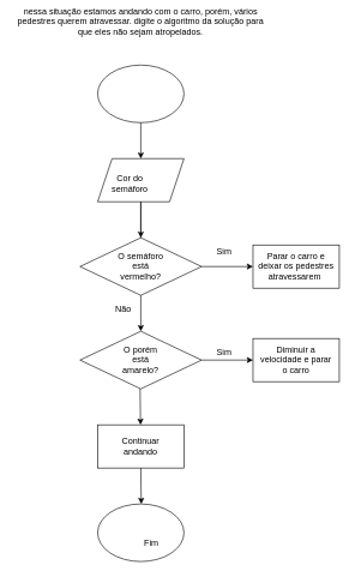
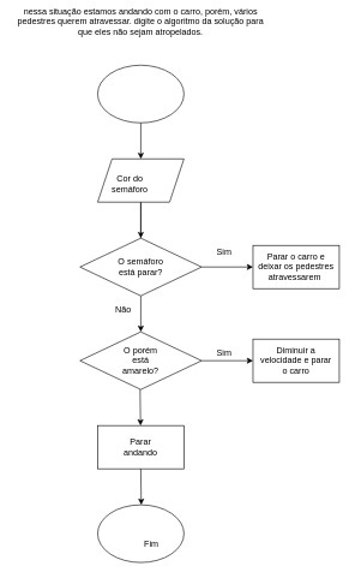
  <mxCell id="0" />
  <mxCell id="1" parent="0" />
  <mxCell id="2" value="&lt;font style=&quot;vertical-align: inherit&quot;&gt;&lt;font style=&quot;vertical-align: inherit&quot;&gt;nessa situação estamos andando com o carro, porém, vários pedestres querem atravessar. digite o algoritmo da solução para que eles não sejam atropelados.&lt;/font&gt;&lt;/font&gt;" style="text;html=1;strokeColor=none;fillColor=none;align=center;verticalAlign=middle;whiteSpace=wrap;rounded=0;" vertex="1" parent="1"><mxGeometry x="20" y="20" width="350" height="20" as="geometry" /></mxCell>
  <mxCell id="3" value="" style="ellipse;whiteSpace=wrap;html=1;" vertex="1" parent="1"><mxGeometry x="135" y="90" width="120" height="80" as="geometry" /></mxCell>
  <mxCell id="4" value="" style="endArrow=classic;html=1;" edge="1" parent="1"><mxGeometry width="50" height="50" relative="1" as="geometry"><mxPoint x="195" y="170" as="sourcePoint" /><mxPoint x="195" y="220" as="targetPoint" /><Array as="points" /></mxGeometry></mxCell>
  <mxCell id="5" value="" style="edgeStyle=orthogonalEdgeStyle;rounded=0;orthogonalLoop=1;jettySize=auto;html=1;" edge="1" parent="1" source="6" target="10"><mxGeometry relative="1" as="geometry" /></mxCell>
  <mxCell id="6" value="" style="shape=parallelogram;perimeter=parallelogramPerimeter;whiteSpace=wrap;html=1;fixedSize=1;" vertex="1" parent="1"><mxGeometry x="135" y="220" width="120" height="60" as="geometry" /></mxCell>
  <mxCell id="7" value="&lt;font style=&quot;vertical-align: inherit&quot;&gt;&lt;font style=&quot;vertical-align: inherit&quot;&gt;&lt;font style=&quot;vertical-align: inherit&quot;&gt;&lt;font style=&quot;vertical-align: inherit&quot;&gt;Cor do semáforo&lt;/font&gt;&lt;/font&gt;&lt;/font&gt;&lt;/font&gt;" style="text;html=1;strokeColor=none;fillColor=none;align=center;verticalAlign=middle;whiteSpace=wrap;rounded=0;" vertex="1" parent="1"><mxGeometry x="160" y="245" width="40" height="20" as="geometry" /></mxCell>
  <mxCell id="8" value="" style="endArrow=classic;html=1;" edge="1" parent="1"><mxGeometry width="50" height="50" relative="1" as="geometry"><mxPoint x="195" y="280" as="sourcePoint" /><mxPoint x="195" y="330" as="targetPoint" /><Array as="points" /></mxGeometry></mxCell>
  <mxCell id="9" value="" style="rhombus;whiteSpace=wrap;html=1;" vertex="1" parent="1"><mxGeometry x="110.5" y="330" width="169" height="80" as="geometry" /></mxCell>
- <mxCell id="10" value="&lt;font style=&quot;vertical-align: inherit&quot;&gt;&lt;font style=&quot;vertical-align: inherit&quot;&gt;O semáforo está vermelho?&lt;/font&gt;&lt;/font&gt;" style="text;html=1;strokeColor=none;fillColor=none;align=center;verticalAlign=middle;whiteSpace=wrap;rounded=0;" vertex="1" parent="1"><mxGeometry x="162" y="360" width="66" height="20" as="geometry" /></mxCell>
+ <mxCell id="10" value="&lt;font style=&quot;vertical-align: inherit&quot;&gt;&lt;font style=&quot;vertical-align: inherit&quot;&gt;O semáforo está parar?&lt;/font&gt;&lt;/font&gt;" style="text;html=1;strokeColor=none;fillColor=none;align=center;verticalAlign=middle;whiteSpace=wrap;rounded=0;" vertex="1" parent="1"><mxGeometry x="162" y="360" width="66" height="20" as="geometry" /></mxCell>
  <mxCell id="11" value="" style="endArrow=classic;html=1;" edge="1" parent="1"><mxGeometry width="50" height="50" relative="1" as="geometry"><mxPoint x="279.5" y="370" as="sourcePoint" /><mxPoint x="351" y="370" as="targetPoint" /></mxGeometry></mxCell>
  <mxCell id="12" value="&lt;font style=&quot;vertical-align: inherit&quot;&gt;&lt;font style=&quot;vertical-align: inherit&quot;&gt;Sim&lt;/font&gt;&lt;/font&gt;" style="text;html=1;strokeColor=none;fillColor=none;align=center;verticalAlign=middle;whiteSpace=wrap;rounded=0;" vertex="1" parent="1"><mxGeometry x="291" y="340" width="40" height="20" as="geometry" /></mxCell>
  <mxCell id="13" value="" style="rounded=0;whiteSpace=wrap;html=1;" vertex="1" parent="1"><mxGeometry x="351" y="340" width="120" height="60" as="geometry" /></mxCell>
  <mxCell id="14" value="&lt;font style=&quot;vertical-align: inherit&quot;&gt;&lt;font style=&quot;vertical-align: inherit&quot;&gt;&lt;font style=&quot;vertical-align: inherit&quot;&gt;&lt;font style=&quot;vertical-align: inherit&quot;&gt;Parar o carro e deixar os pedestres atravessarem&amp;nbsp;&lt;/font&gt;&lt;/font&gt;&lt;/font&gt;&lt;/font&gt;" style="text;html=1;strokeColor=none;fillColor=none;align=center;verticalAlign=middle;whiteSpace=wrap;rounded=0;" vertex="1" parent="1"><mxGeometry x="356" y="360" width="110" height="20" as="geometry" /></mxCell>
  <mxCell id="15" value="" style="endArrow=classic;html=1;" edge="1" parent="1"><mxGeometry width="50" height="50" relative="1" as="geometry"><mxPoint x="195" y="410" as="sourcePoint" /><mxPoint x="195" y="460" as="targetPoint" /><Array as="points" /></mxGeometry></mxCell>
  <mxCell id="16" value="&lt;font style=&quot;vertical-align: inherit&quot;&gt;&lt;font style=&quot;vertical-align: inherit&quot;&gt;Não&lt;/font&gt;&lt;/font&gt;" style="text;html=1;strokeColor=none;fillColor=none;align=center;verticalAlign=middle;whiteSpace=wrap;rounded=0;" vertex="1" parent="1"><mxGeometry x="151" y="420" width="40" height="20" as="geometry" /></mxCell>
  <mxCell id="17" value="" style="rhombus;whiteSpace=wrap;html=1;" vertex="1" parent="1"><mxGeometry x="110.5" y="460" width="169" height="80" as="geometry" /></mxCell>
  <mxCell id="18" value="&lt;font style=&quot;vertical-align: inherit&quot;&gt;&lt;font style=&quot;vertical-align: inherit&quot;&gt;&lt;font style=&quot;vertical-align: inherit&quot;&gt;&lt;font style=&quot;vertical-align: inherit&quot;&gt;O porém está amarelo?&lt;/font&gt;&lt;/font&gt;&lt;/font&gt;&lt;/font&gt;" style="text;html=1;strokeColor=none;fillColor=none;align=center;verticalAlign=middle;whiteSpace=wrap;rounded=0;" vertex="1" parent="1"><mxGeometry x="162" y="490" width="66" height="20" as="geometry" /></mxCell>
  <mxCell id="19" value="&lt;font style=&quot;vertical-align: inherit&quot;&gt;&lt;font style=&quot;vertical-align: inherit&quot;&gt;Sim&lt;/font&gt;&lt;/font&gt;" style="text;html=1;strokeColor=none;fillColor=none;align=center;verticalAlign=middle;whiteSpace=wrap;rounded=0;" vertex="1" parent="1"><mxGeometry x="291" y="480" width="40" height="20" as="geometry" /></mxCell>
  <mxCell id="20" value="" style="rounded=0;whiteSpace=wrap;html=1;" vertex="1" parent="1"><mxGeometry x="351" y="470" width="120" height="60" as="geometry" /></mxCell>
  <mxCell id="21" value="&lt;font style=&quot;vertical-align: inherit&quot;&gt;&lt;font style=&quot;vertical-align: inherit&quot;&gt;&lt;font style=&quot;vertical-align: inherit&quot;&gt;&lt;font style=&quot;vertical-align: inherit&quot;&gt;&lt;font style=&quot;vertical-align: inherit&quot;&gt;&lt;font style=&quot;vertical-align: inherit&quot;&gt;Diminuir a velocidade e parar o carro&lt;/font&gt;&lt;/font&gt;&lt;/font&gt;&lt;/font&gt;&lt;/font&gt;&lt;/font&gt;" style="text;html=1;strokeColor=none;fillColor=none;align=center;verticalAlign=middle;whiteSpace=wrap;rounded=0;" vertex="1" parent="1"><mxGeometry x="356" y="490" width="110" height="20" as="geometry" /></mxCell>
  <mxCell id="22" value="" style="endArrow=classic;html=1;" edge="1" parent="1"><mxGeometry width="50" height="50" relative="1" as="geometry"><mxPoint x="279.5" y="500" as="sourcePoint" /><mxPoint x="351" y="500" as="targetPoint" /></mxGeometry></mxCell>
  <mxCell id="23" value="" style="endArrow=classic;html=1;" edge="1" parent="1" target="24"><mxGeometry width="50" height="50" relative="1" as="geometry"><mxPoint x="194" y="540" as="sourcePoint" /><mxPoint x="194" y="590" as="targetPoint" /><Array as="points" /></mxGeometry></mxCell>
  <mxCell id="24" value="" style="rounded=0;whiteSpace=wrap;html=1;" vertex="1" parent="1"><mxGeometry x="135" y="590" width="120" height="60" as="geometry" /></mxCell>
- <mxCell id="25" value="&lt;font style=&quot;vertical-align: inherit&quot;&gt;&lt;font style=&quot;vertical-align: inherit&quot;&gt;Continuar andando&lt;/font&gt;&lt;/font&gt;" style="text;html=1;strokeColor=none;fillColor=none;align=center;verticalAlign=middle;whiteSpace=wrap;rounded=0;" vertex="1" parent="1"><mxGeometry x="175" y="610" width="40" height="20" as="geometry" /></mxCell>
+ <mxCell id="25" value="&lt;font style=&quot;vertical-align: inherit&quot;&gt;&lt;font style=&quot;vertical-align: inherit&quot;&gt;Parar andando&lt;/font&gt;&lt;/font&gt;" style="text;html=1;strokeColor=none;fillColor=none;align=center;verticalAlign=middle;whiteSpace=wrap;rounded=0;" vertex="1" parent="1"><mxGeometry x="175" y="610" width="40" height="20" as="geometry" /></mxCell>
  <mxCell id="26" value="" style="ellipse;whiteSpace=wrap;html=1;" vertex="1" parent="1"><mxGeometry x="135" y="700" width="120" height="80" as="geometry" /></mxCell>
  <mxCell id="27" value="&lt;font style=&quot;vertical-align: inherit&quot;&gt;&lt;font style=&quot;vertical-align: inherit&quot;&gt;Fim&lt;/font&gt;&lt;/font&gt;" style="text;html=1;strokeColor=none;fillColor=none;align=center;verticalAlign=middle;whiteSpace=wrap;rounded=0;" vertex="1" parent="1"><mxGeometry x="190" y="745" width="40" height="20" as="geometry" /></mxCell>
  <mxCell id="28" value="" style="endArrow=classic;html=1;" edge="1" parent="1"><mxGeometry width="50" height="50" relative="1" as="geometry"><mxPoint x="195" y="650" as="sourcePoint" /><mxPoint x="195.625" y="700" as="targetPoint" /><Array as="points" /></mxGeometry></mxCell>
